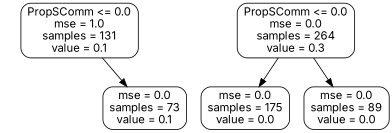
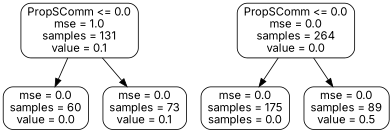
  digraph {
    fontname=Inter
    node [color=black fontname=Inter shape=box style=rounded]
    edge [fontname=Inter]
    n1 [label="PropSComm <= 0.0\nmse = 1.0\nsamples = 131\nvalue = 0.1"]
+   n2 [label="mse = 0.0\nsamples = 60\nvalue = 0.0"]
    n3 [label="mse = 0.0\nsamples = 73\nvalue = 0.1"]
-   n4 [label="PropSComm <= 0.0\nmse = 0.0\nsamples = 264\nvalue = 0.3"]
-   n5 [label="mse = 0.0\nsamples = 175\nvalue = 0.0"]
-   n6 [label="mse = 0.0\nsamples = 89\nvalue = 0.0"]
+   n4 [label="PropSComm <= 0.0\nmse = 0.0\nsamples = 264\nvalue = 0.0"]
+   n5 [label="mse = 0.0\nsamples = 175\nsamples = 0.0"]
+   n6 [label="mse = 0.0\nsamples = 89\nvalue = 0.5"]
+   n1 -> n2
    n1 -> n3
    n4 -> n5
    n4 -> n6
  }
